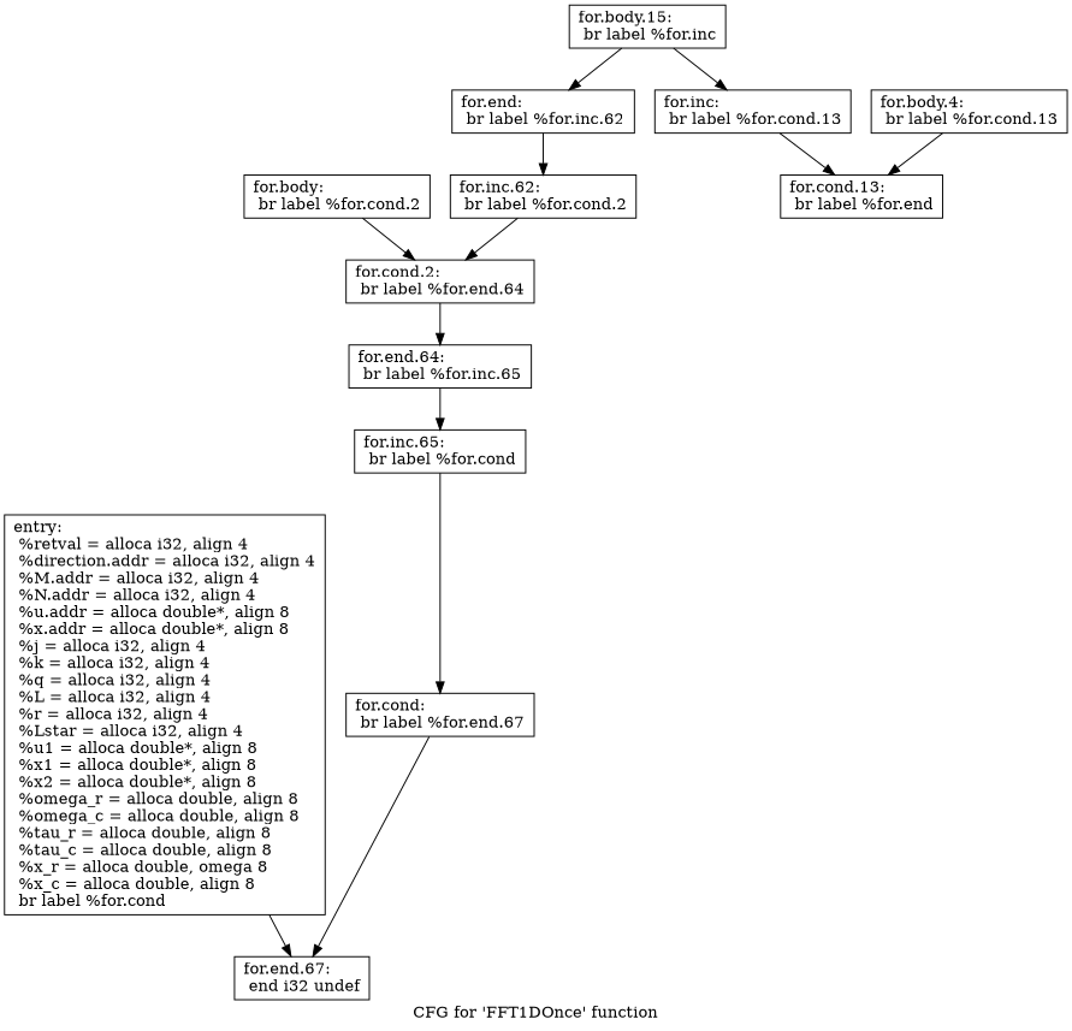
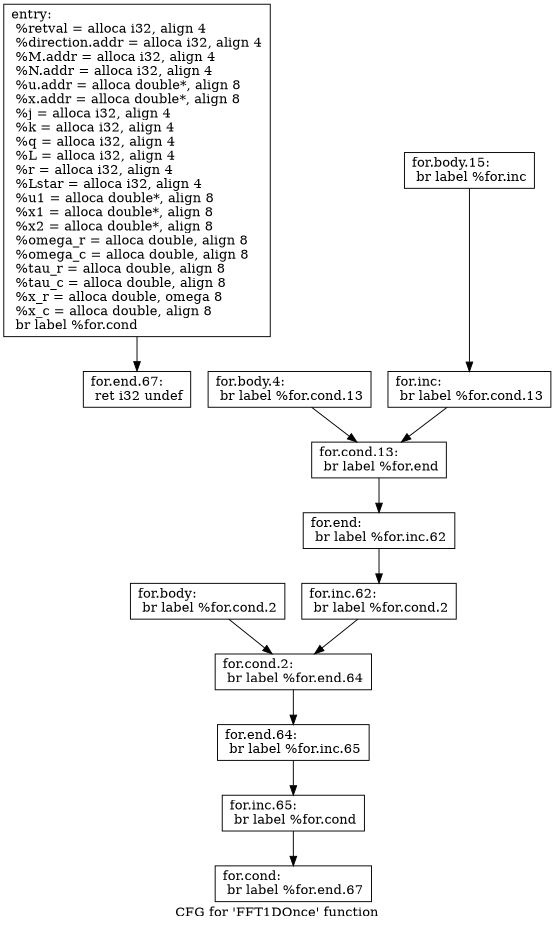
  digraph {
    label="CFG for 'FFT1DOnce' function"
    node [shape=record]
    n1 [label="{entry:\l  %retval = alloca i32, align 4\l  %direction.addr = alloca i32, align 4\l  %M.addr = alloca i32, align 4\l  %N.addr = alloca i32, align 4\l  %u.addr = alloca double*, align 8\l  %x.addr = alloca double*, align 8\l  %j = alloca i32, align 4\l  %k = alloca i32, align 4\l  %q = alloca i32, align 4\l  %L = alloca i32, align 4\l  %r = alloca i32, align 4\l  %Lstar = alloca i32, align 4\l  %u1 = alloca double*, align 8\l  %x1 = alloca double*, align 8\l  %x2 = alloca double*, align 8\l  %omega_r = alloca double, align 8\l  %omega_c = alloca double, align 8\l  %tau_r = alloca double, align 8\l  %tau_c = alloca double, align 8\l  %x_r = alloca double, omega 8\l  %x_c = alloca double, align 8\l  br label %for.cond\l}"]
-   n2 [label="{for.end.67:                                       \l  end i32 undef\l}"]
+   n2 [label="{for.end.67:                                       \l  ret i32 undef\l}"]
    n3 [label="{for.cond:                                         \l  br label %for.end.67\l}"]
    n4 [label="{for.body:                                         \l  br label %for.cond.2\l}"]
    n5 [label="{for.cond.2:                                       \l  br label %for.end.64\l}"]
    n6 [label="{for.end.64:                                       \l  br label %for.inc.65\l}"]
    n7 [label="{for.inc.65:                                       \l  br label %for.cond\l}"]
    n8 [label="{for.body.4:                                       \l  br label %for.cond.13\l}"]
    n9 [label="{for.cond.13:                                      \l  br label %for.end\l}"]
    n10 [label="{for.end:                                          \l  br label %for.inc.62\l}"]
    n11 [label="{for.inc.62:                                       \l  br label %for.cond.2\l}"]
    n12 [label="{for.body.15:                                      \l  br label %for.inc\l}"]
    n13 [label="{for.inc:                                          \l  br label %for.cond.13\l}"]
    n1 -> n2
-   n3 -> n2
    n4 -> n5
    n5 -> n6
    n6 -> n7
    n7 -> n3
    n8 -> n9
-   n12 -> n10
+   n9 -> n10
    n10 -> n11
    n11 -> n5
    n12 -> n13
    n13 -> n9
  }
